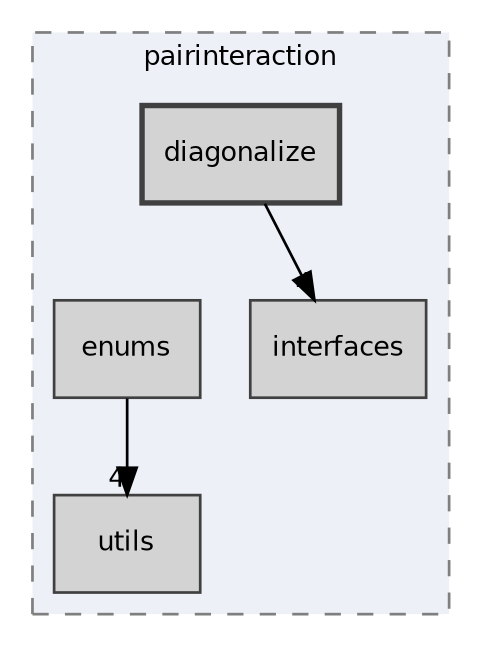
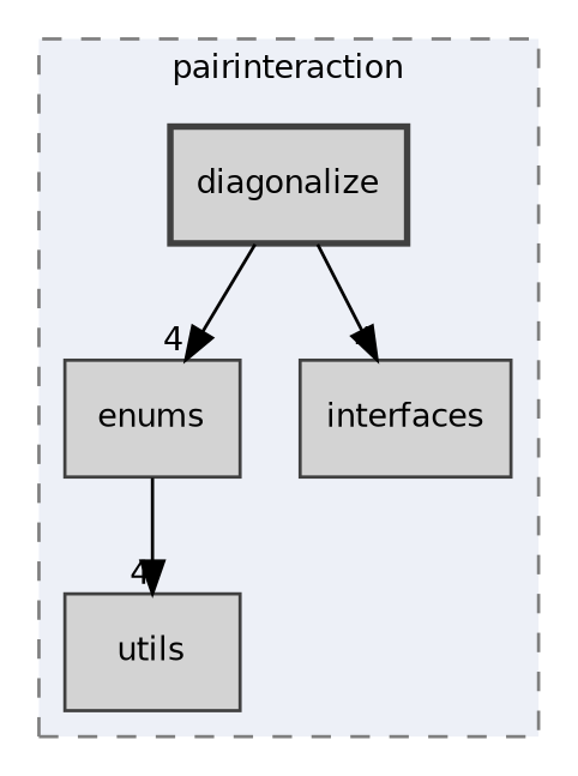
  digraph {
    compound=true
    node [color=grey25 fillcolor=lightgrey fontname=Helvetica fontsize=10 shape=box style="filled,"]
    edge [fontname=Helvetica fontsize=10 headlabel=4 labeldistance=1.5 labelfontname=Helvetica labelfontsize=10]
    n1 [label=enums]
    n2 [label=utils]
    n3 [label=interfaces]
    n4 [label=diagonalize style="filled,bold,"]
    subgraph cluster_1 {
      bgcolor="#edf0f7"
      fontname=Helvetica
      fontsize=10
      label=pairinteraction
      pencolor=grey50
      style="filled,dashed,"
      n1
      n2
      n3
      n4
    }
    n1 -> n2
+   n4 -> n1
    n4 -> n3
  }
